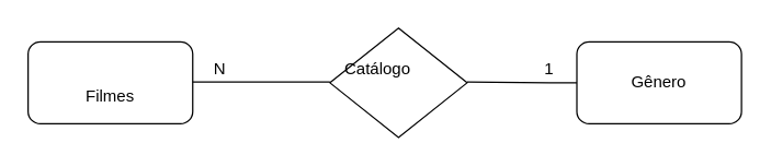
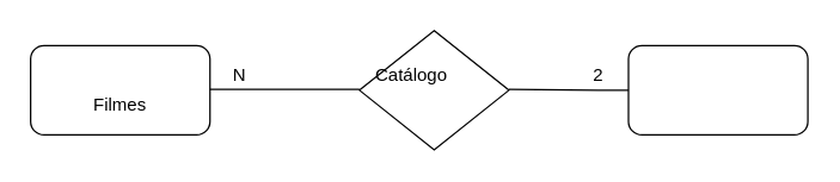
  <mxCell id="0" />
  <mxCell id="1" parent="0" />
  <mxCell id="2" value="" style="rounded=1;whiteSpace=wrap;html=1;" vertex="1" parent="1"><mxGeometry x="20" y="30" width="120" height="60" as="geometry" /></mxCell>
  <mxCell id="3" value="" style="rounded=1;whiteSpace=wrap;html=1;" vertex="1" parent="1"><mxGeometry x="420" y="30" width="120" height="60" as="geometry" /></mxCell>
  <mxCell id="4" value="" style="rhombus;whiteSpace=wrap;html=1;" vertex="1" parent="1"><mxGeometry x="240" y="20" width="100" height="80" as="geometry" /></mxCell>
  <mxCell id="5" value="" style="endArrow=none;html=1;" edge="1" parent="1"><mxGeometry width="50" height="50" relative="1" as="geometry"><mxPoint x="140" y="59.5" as="sourcePoint" /><mxPoint x="240" y="59.5" as="targetPoint" /></mxGeometry></mxCell>
  <mxCell id="6" value="" style="endArrow=none;html=1;" edge="1" parent="1"><mxGeometry width="50" height="50" relative="1" as="geometry"><mxPoint x="340" y="59.5" as="sourcePoint" /><mxPoint x="420" y="60" as="targetPoint" /><Array as="points"><mxPoint x="390" y="60" /></Array></mxGeometry></mxCell>
  <mxCell id="7" value="Catálogo" style="text;html=1;strokeColor=none;fillColor=none;align=center;verticalAlign=middle;whiteSpace=wrap;rounded=0;" vertex="1" parent="1"><mxGeometry x="255" y="40" width="40" height="20" as="geometry" /></mxCell>
  <mxCell id="8" value="Filmes" style="text;html=1;strokeColor=none;fillColor=none;align=center;verticalAlign=middle;whiteSpace=wrap;rounded=0;" vertex="1" parent="1"><mxGeometry x="60" y="60" width="40" height="20" as="geometry" /></mxCell>
- <mxCell id="9" value="Gênero" style="text;html=1;strokeColor=none;fillColor=none;align=center;verticalAlign=middle;whiteSpace=wrap;rounded=0;" vertex="1" parent="1"><mxGeometry x="460" y="50" width="40" height="20" as="geometry" /></mxCell>
- <mxCell id="10" value="1&lt;br&gt;" style="text;html=1;strokeColor=none;fillColor=none;align=center;verticalAlign=middle;whiteSpace=wrap;rounded=0;" vertex="1" parent="1"><mxGeometry x="380" y="40" width="40" height="20" as="geometry" /></mxCell>
+ <mxCell id="10" value="2&lt;br&gt;" style="text;html=1;strokeColor=none;fillColor=none;align=center;verticalAlign=middle;whiteSpace=wrap;rounded=0;" vertex="1" parent="1"><mxGeometry x="380" y="40" width="40" height="20" as="geometry" /></mxCell>
  <mxCell id="11" value="N" style="text;html=1;strokeColor=none;fillColor=none;align=center;verticalAlign=middle;whiteSpace=wrap;rounded=0;" vertex="1" parent="1"><mxGeometry x="140" y="40" width="40" height="20" as="geometry" /></mxCell>
